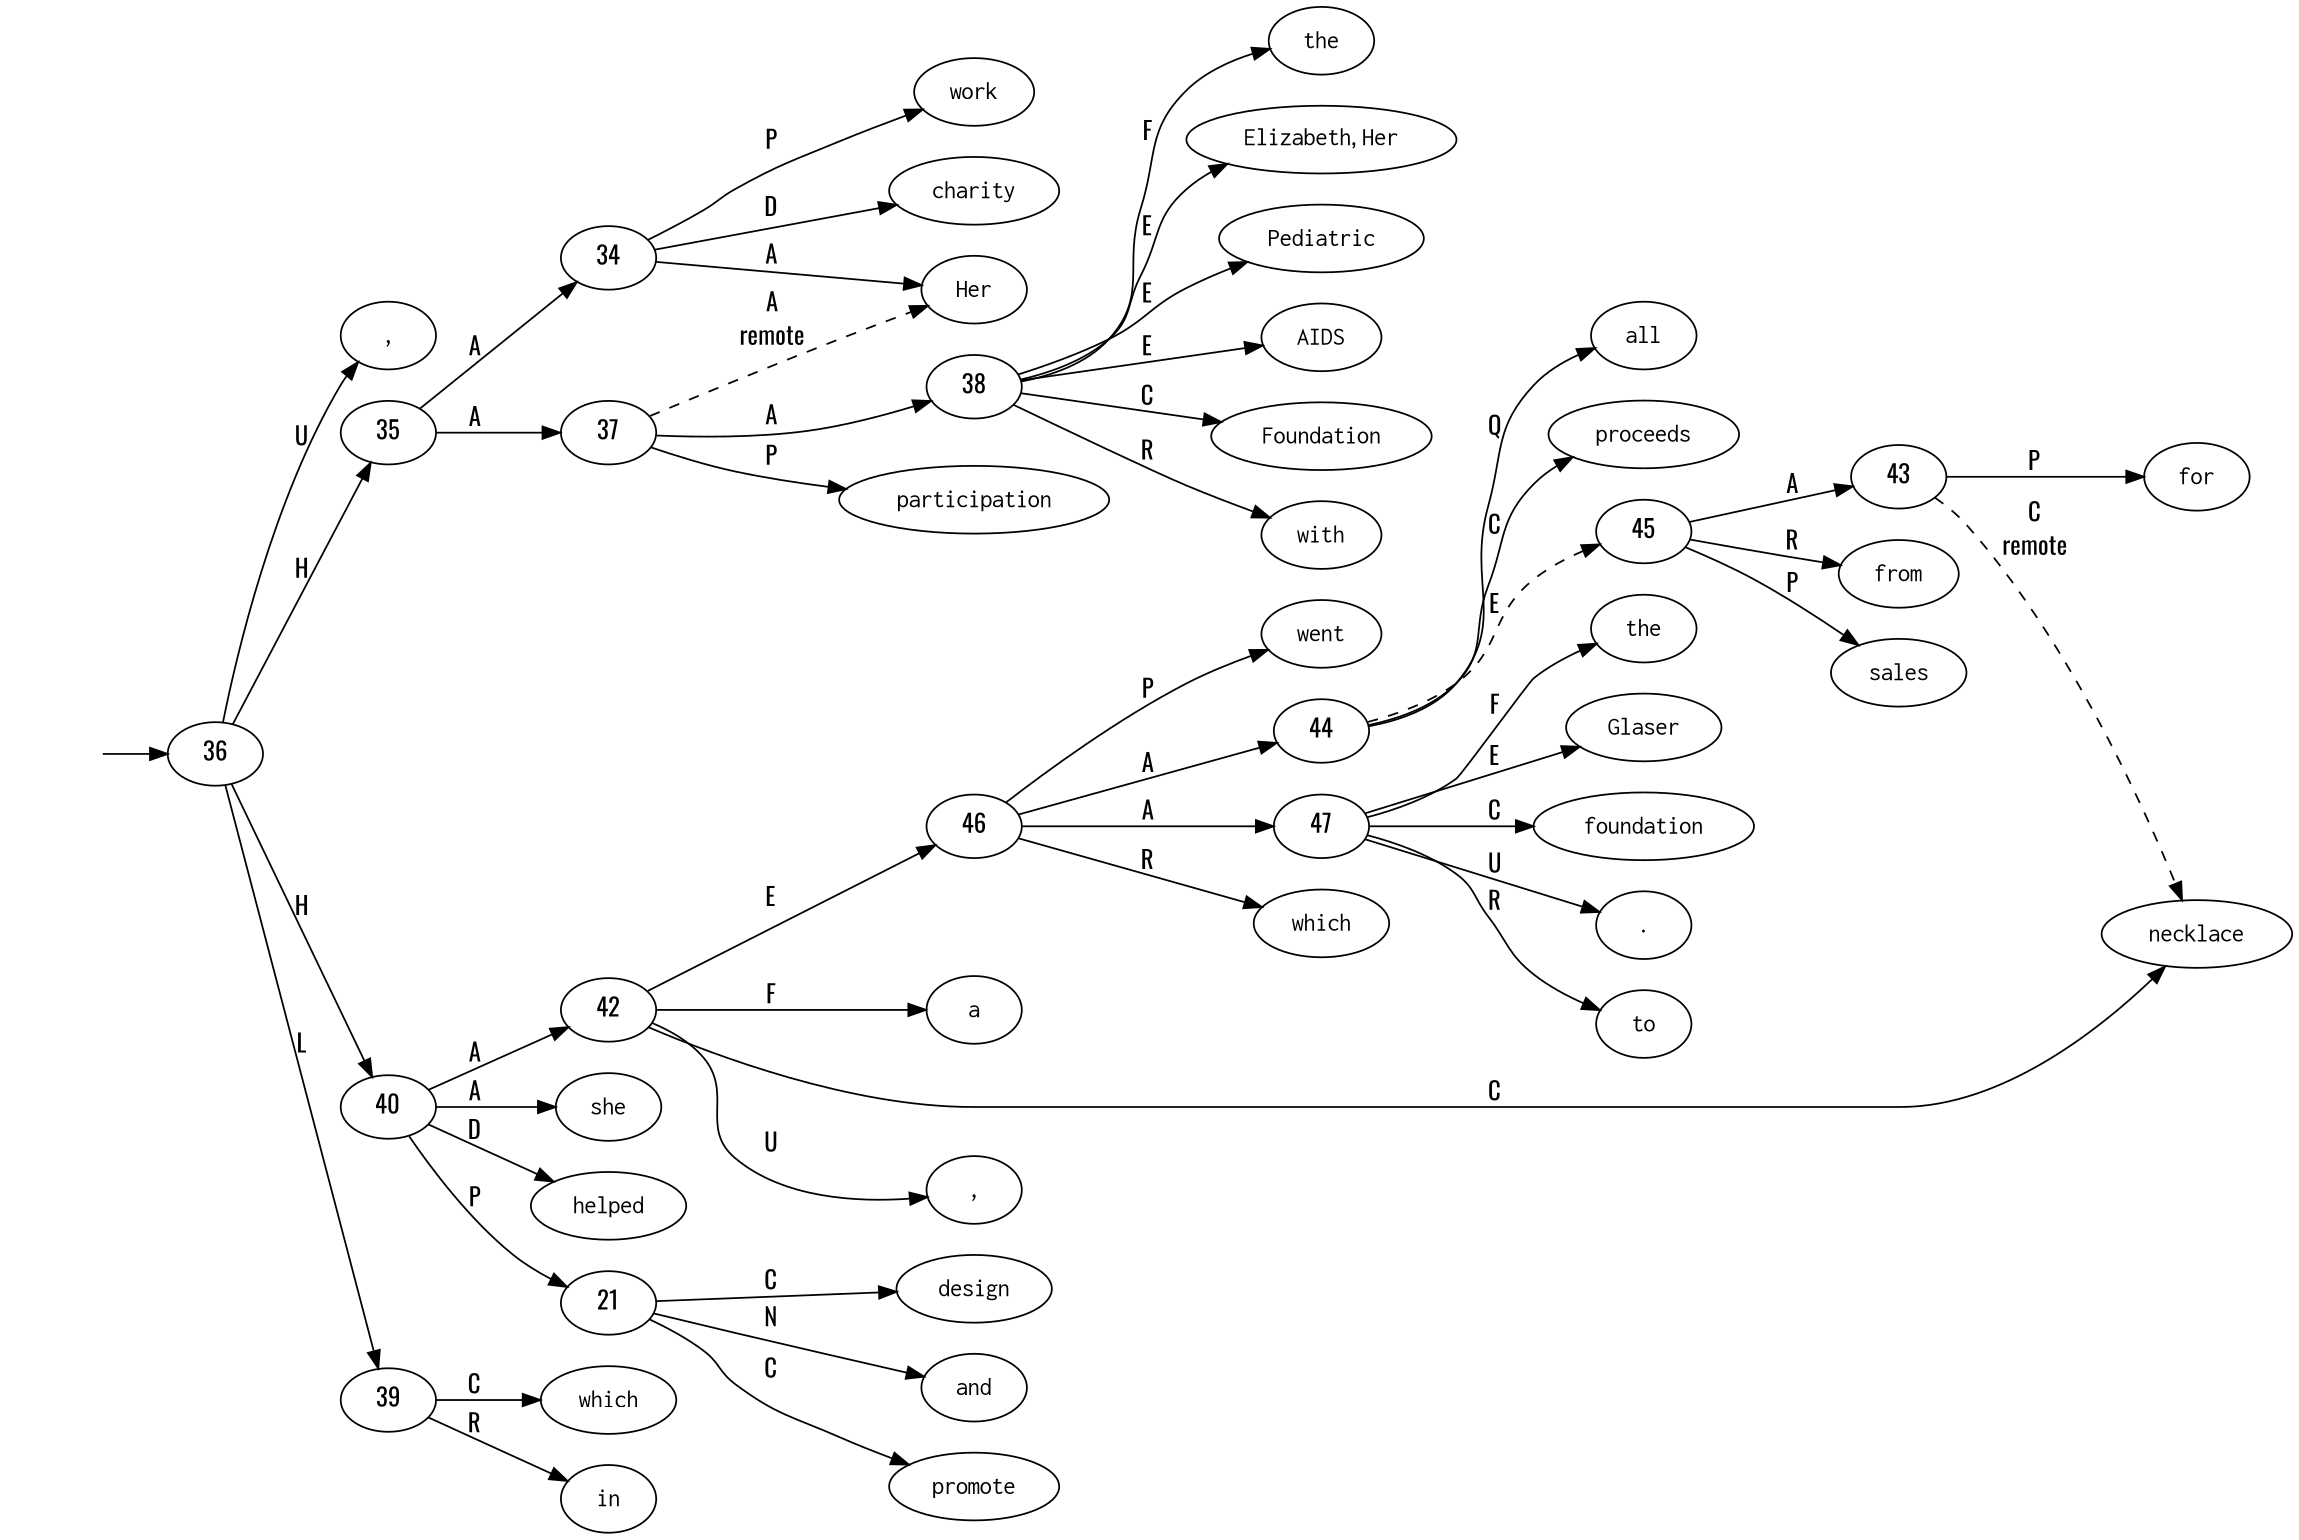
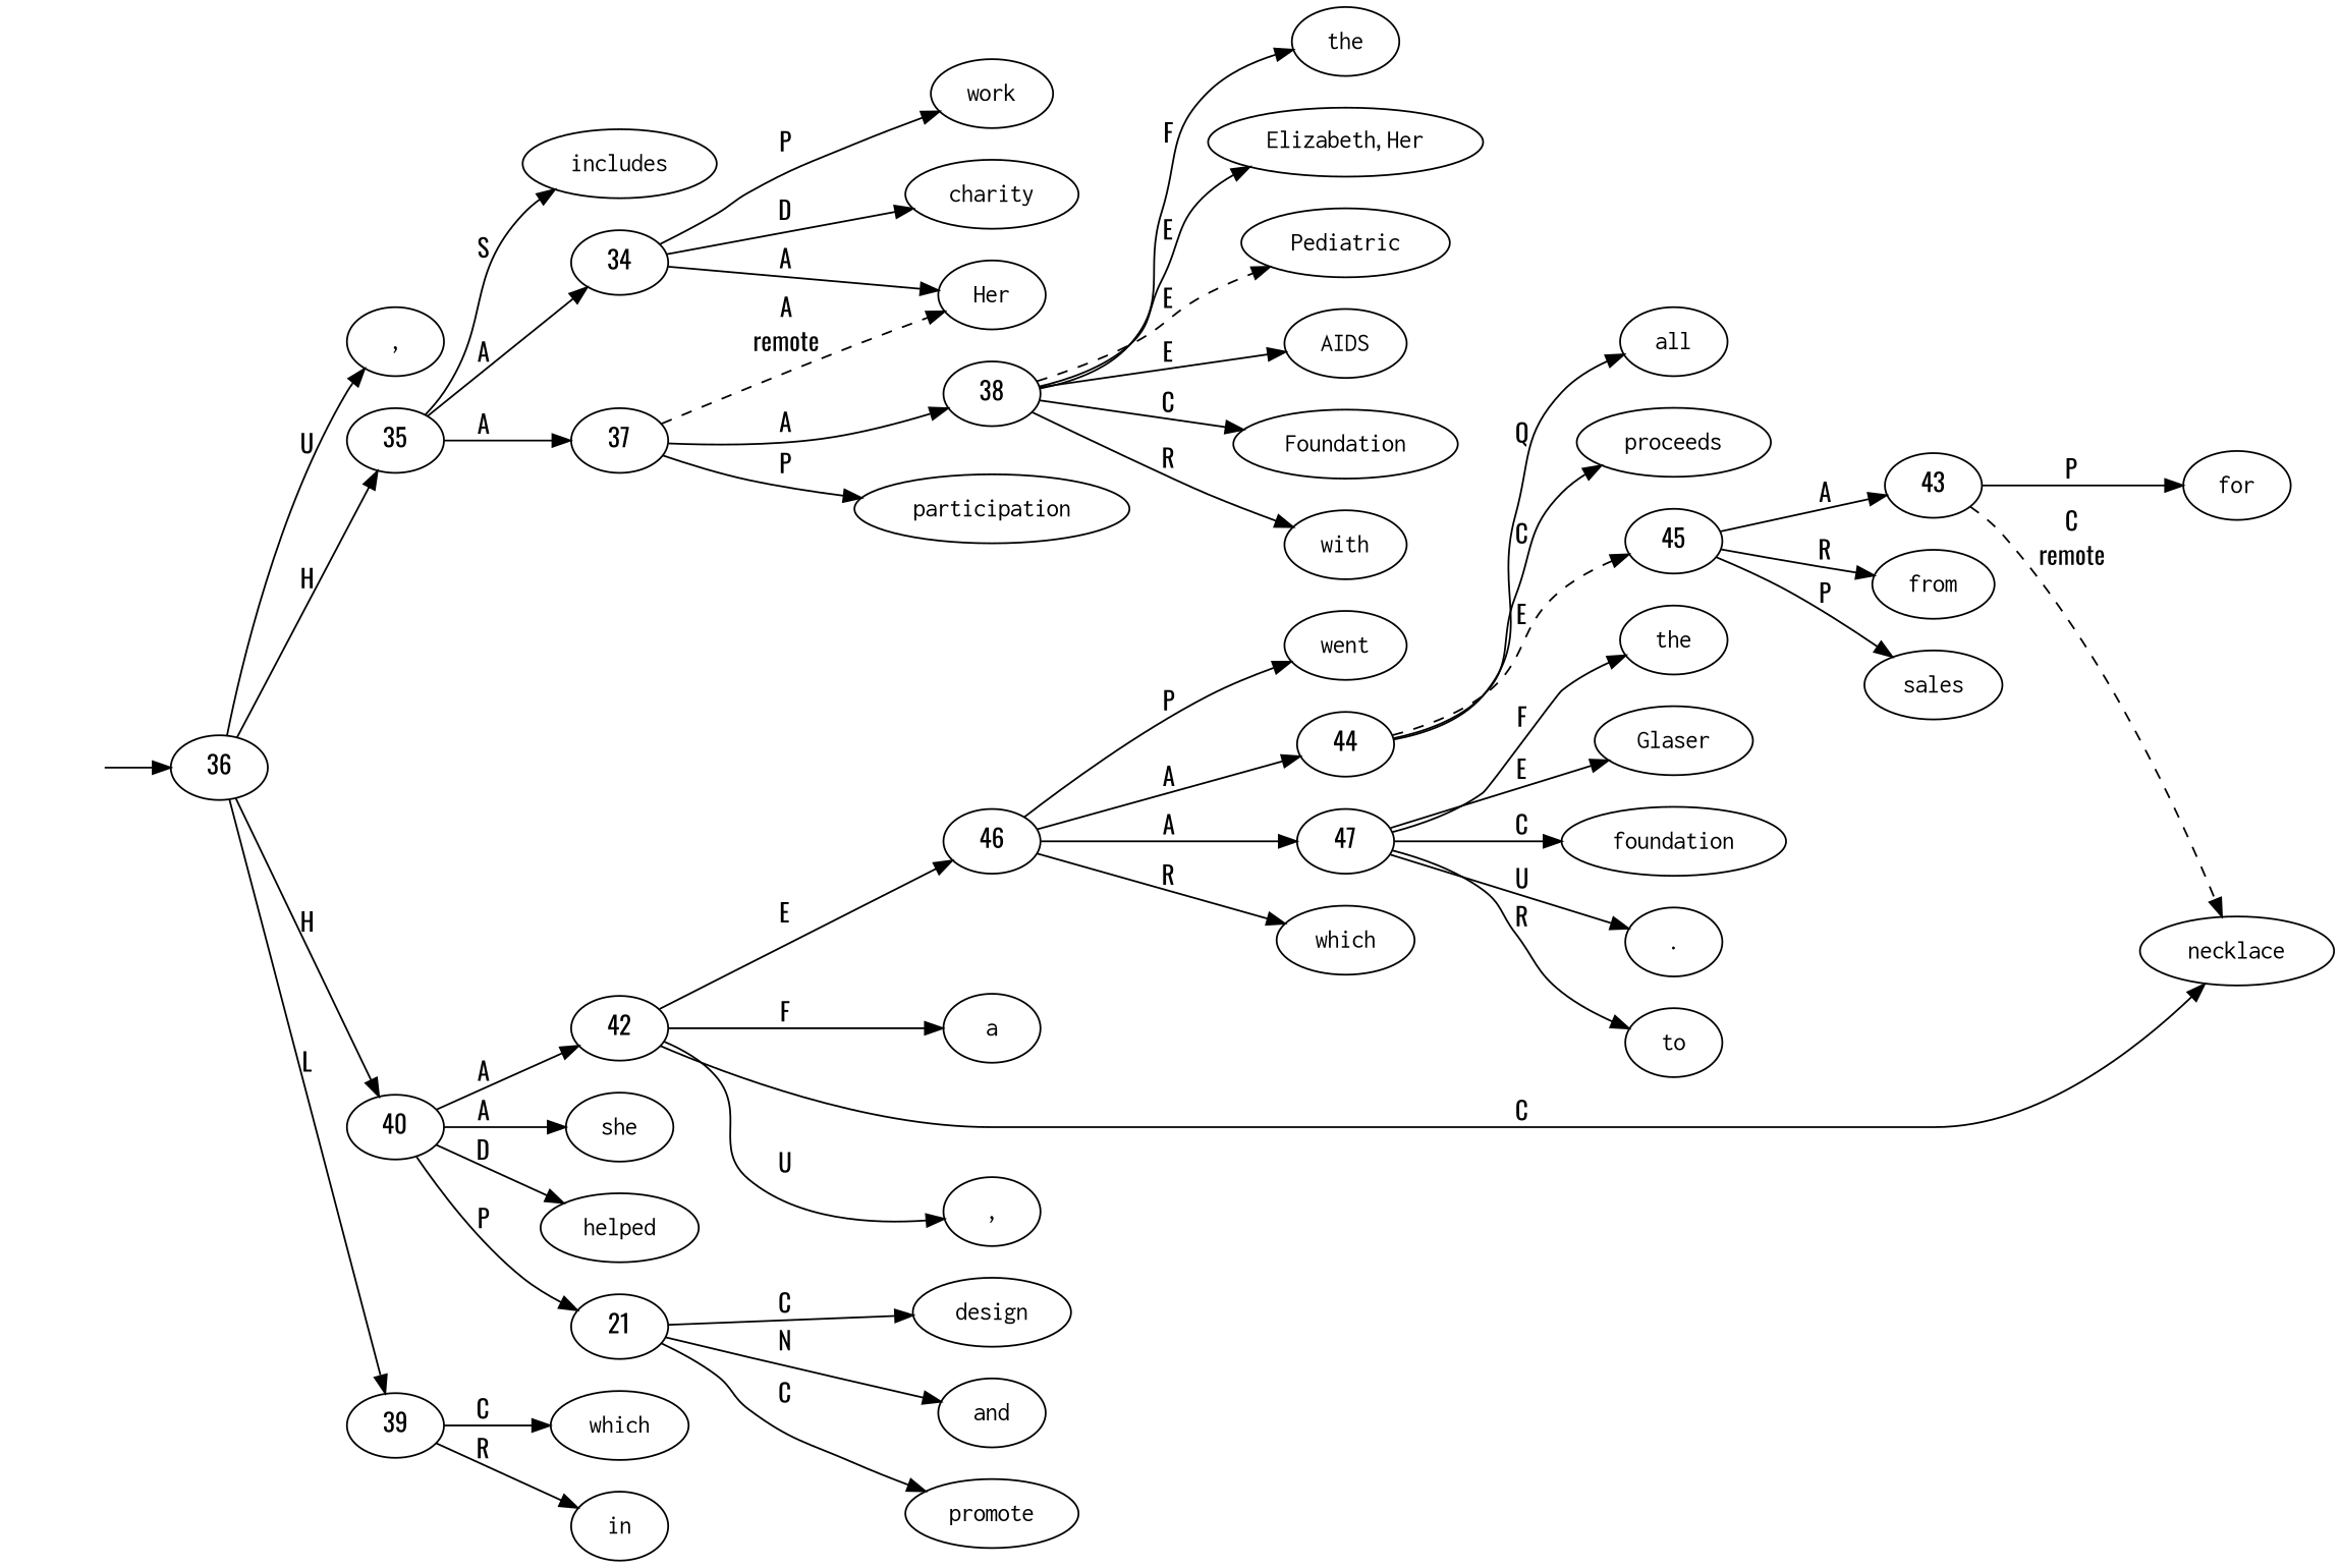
  digraph {
    fontname=Oswald
    rankdir=LR
    node [fontname=Oswald shape=oval]
    edge [fontname=Oswald]
    top [style=invis shape=""]
    36 [shape=""]
    n3 [label=<<table align="center" border="0" cellspacing="0"><tr><td colspan="2"><font face="Courier">,</font></td></tr></table>>]
    35 [shape=""]
    40 [shape=""]
    39 [shape=""]
+   n7 [label=<<table align="center" border="0" cellspacing="0"><tr><td colspan="2"><font face="Courier">includes</font></td></tr></table>>]
    34 [shape=""]
    37 [shape=""]
    n10 [label=<<table align="center" border="0" cellspacing="0"><tr><td colspan="2"><font face="Courier">she</font></td></tr></table>>]
    n11 [label=<<table align="center" border="0" cellspacing="0"><tr><td colspan="2"><font face="Courier">helped</font></td></tr></table>>]
    n12 [label=21 shape=""]
    42 [shape=""]
    n14 [label=<<table align="center" border="0" cellspacing="0"><tr><td colspan="2"><font face="Courier">in</font></td></tr></table>>]
    n15 [label=<<table align="center" border="0" cellspacing="0"><tr><td colspan="2"><font face="Courier">which</font></td></tr></table>>]
    n16 [label=<<table align="center" border="0" cellspacing="0"><tr><td colspan="2"><font face="Courier">Her</font></td></tr></table>>]
    n17 [label=<<table align="center" border="0" cellspacing="0"><tr><td colspan="2"><font face="Courier">charity</font></td></tr></table>>]
    n18 [label=<<table align="center" border="0" cellspacing="0"><tr><td colspan="2"><font face="Courier">work</font></td></tr></table>>]
    n19 [label=<<table align="center" border="0" cellspacing="0"><tr><td colspan="2"><font face="Courier">participation</font></td></tr></table>>]
    n20 [label=<<table align="center" border="0" cellspacing="0"><tr><td colspan="2"><font face="Courier">with</font></td></tr></table>>]
    n21 [label=<<table align="center" border="0" cellspacing="0"><tr><td colspan="2"><font face="Courier">the</font></td></tr></table>>]
    n22 [label=<<table align="center" border="0" cellspacing="0"><tr><td colspan="2"><font face="Courier">Elizabeth</font>,&nbsp;<font face="Courier">Her</font></td></tr></table>>]
    n23 [label=<<table align="center" border="0" cellspacing="0"><tr><td colspan="2"><font face="Courier">Pediatric</font></td></tr></table>>]
    n24 [label=<<table align="center" border="0" cellspacing="0"><tr><td colspan="2"><font face="Courier">AIDS</font></td></tr></table>>]
    n25 [label=<<table align="center" border="0" cellspacing="0"><tr><td colspan="2"><font face="Courier">Foundation</font></td></tr></table>>]
    n26 [label=<<table align="center" border="0" cellspacing="0"><tr><td colspan="2"><font face="Courier">design</font></td></tr></table>>]
    n27 [label=<<table align="center" border="0" cellspacing="0"><tr><td colspan="2"><font face="Courier">and</font></td></tr></table>>]
    n28 [label=<<table align="center" border="0" cellspacing="0"><tr><td colspan="2"><font face="Courier">promote</font></td></tr></table>>]
    n29 [label=<<table align="center" border="0" cellspacing="0"><tr><td colspan="2"><font face="Courier">a</font></td></tr></table>>]
    n30 [label=<<table align="center" border="0" cellspacing="0"><tr><td colspan="2"><font face="Courier">necklace</font></td></tr></table>>]
    n31 [label=<<table align="center" border="0" cellspacing="0"><tr><td colspan="2"><font face="Courier">,</font></td></tr></table>>]
    n32 [label=<<table align="center" border="0" cellspacing="0"><tr><td colspan="2"><font face="Courier">for</font></td></tr></table>>]
    n33 [label=<<table align="center" border="0" cellspacing="0"><tr><td colspan="2"><font face="Courier">which</font></td></tr></table>>]
    n34 [label=<<table align="center" border="0" cellspacing="0"><tr><td colspan="2"><font face="Courier">all</font></td></tr></table>>]
    n35 [label=<<table align="center" border="0" cellspacing="0"><tr><td colspan="2"><font face="Courier">proceeds</font></td></tr></table>>]
    n36 [label=<<table align="center" border="0" cellspacing="0"><tr><td colspan="2"><font face="Courier">from</font></td></tr></table>>]
    n37 [label=<<table align="center" border="0" cellspacing="0"><tr><td colspan="2"><font face="Courier">sales</font></td></tr></table>>]
    n38 [label=<<table align="center" border="0" cellspacing="0"><tr><td colspan="2"><font face="Courier">went</font></td></tr></table>>]
    n39 [label=<<table align="center" border="0" cellspacing="0"><tr><td colspan="2"><font face="Courier">to</font></td></tr></table>>]
    n40 [label=<<table align="center" border="0" cellspacing="0"><tr><td colspan="2"><font face="Courier">the</font></td></tr></table>>]
    n41 [label=<<table align="center" border="0" cellspacing="0"><tr><td colspan="2"><font face="Courier">Glaser</font></td></tr></table>>]
    n42 [label=<<table align="center" border="0" cellspacing="0"><tr><td colspan="2"><font face="Courier">foundation</font></td></tr></table>>]
    n43 [label=<<table align="center" border="0" cellspacing="0"><tr><td colspan="2"><font face="Courier">.</font></td></tr></table>>]
    38 [shape=""]
    46 [shape=""]
    44 [shape=""]
    47 [shape=""]
    45 [shape=""]
    43 [shape=""]
    top -> 36
    36 -> n3 [label=U]
    36 -> 35 [label=H]
    36 -> 40 [label=H]
    36 -> 39 [label=L]
+   35 -> n7 [label=S]
    35 -> 34 [label=A]
    35 -> 37 [label=A]
    40 -> n10 [label=A]
    40 -> n11 [label=D]
    40 -> n12 [label=P]
    40 -> 42 [label=A]
    39 -> n14 [label=R]
    39 -> n15 [label=C]
    34 -> n16 [label=A]
    34 -> n17 [label=D]
    34 -> n18 [label=P]
    37 -> n16 [label=<<table align="center" border="0" cellspacing="0"><tr><td colspan="1">A</td></tr><tr><td>remote</td></tr></table>> style=dashed]
    37 -> n19 [label=P]
    37 -> 38 [label=A]
    n12 -> n26 [label=C]
    n12 -> n27 [label=N]
    n12 -> n28 [label=C]
    42 -> n29 [label=F]
    42 -> n30 [label=C]
    42 -> n31 [label=U]
    42 -> 46 [label=E]
    38 -> n20 [label=R]
    38 -> n21 [label=F]
    38 -> n22 [label=E]
-   38 -> n23 [label=E]
+   38 -> n23 [label=E style=dashed]
    38 -> n24 [label=E]
    38 -> n25 [label=C]
    46 -> n33 [label=R]
    46 -> n38 [label=P]
    46 -> 44 [label=A]
    46 -> 47 [label=A]
    44 -> n34 [label=Q]
    44 -> n35 [label=C]
    44 -> 45 [label=E style=dashed]
    47 -> n39 [label=R]
    47 -> n40 [label=F]
    47 -> n41 [label=E]
    47 -> n42 [label=C]
    47 -> n43 [label=U]
    45 -> n36 [label=R]
    45 -> n37 [label=P]
    45 -> 43 [label=A]
    43 -> n30 [label=<<table align="center" border="0" cellspacing="0"><tr><td colspan="1">C</td></tr><tr><td>remote</td></tr></table>> style=dashed]
    43 -> n32 [label=P]
  }
